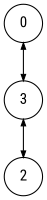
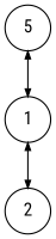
  digraph {
    fontname="Roboto Condensed"
    normalize=true
    node [fixedsize=true fontname="Roboto Condensed" shape=circle]
    edge [arrowsize=0.6 dir=both fontname="Roboto Condensed"]
-   0 [width=0.5]
-   1 [width=0.5 label=3]
+   0 [width=0.5 label=5]
+   1 [width=0.5]
    2 [width=0.5]
    0 -> 1
    1 -> 2
  }
